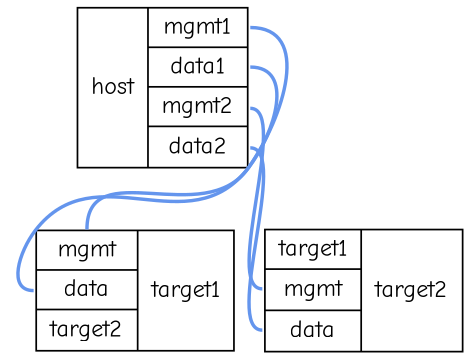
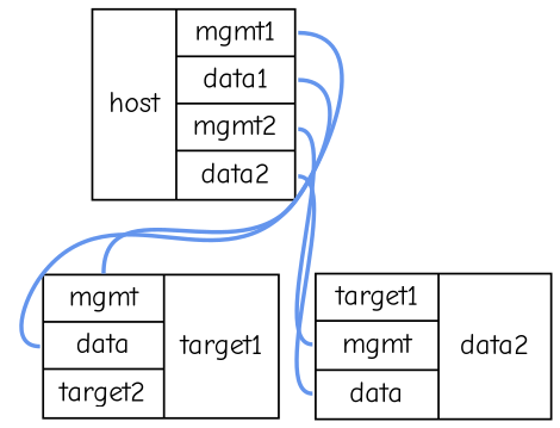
  graph {
    fontname="Comic Neue"
    node [fontname="Comic Neue" kind=infix shape=record]
    edge [color=cornflowerblue fontname="Comic Neue" headport=mgmt penwidth=2]
    n1 [kind=controller label="host | { <mgmt1> mgmt1 | <data1> data1 | <mgmt2> mgmt2 | <data2> data2 }"]
    n2 [label="{ <mgmt> mgmt | <data> data | <target2> target2} | target1"]
-   n3 [label="{ <target1> target1 |<mgmt> mgmt | <data> data  } | target2"]
+   n3 [label="{ <target1> target1 |<mgmt> mgmt | <data> data  } | data2"]
    n1 -- n2 [kind=mgmt tailport=mgmt1]
    n1 -- n2 [headport=data tailport=data1]
    n1 -- n3 [kind=mgmt tailport=mgmt2]
    n1 -- n3 [headport=data tailport=data2]
  }
